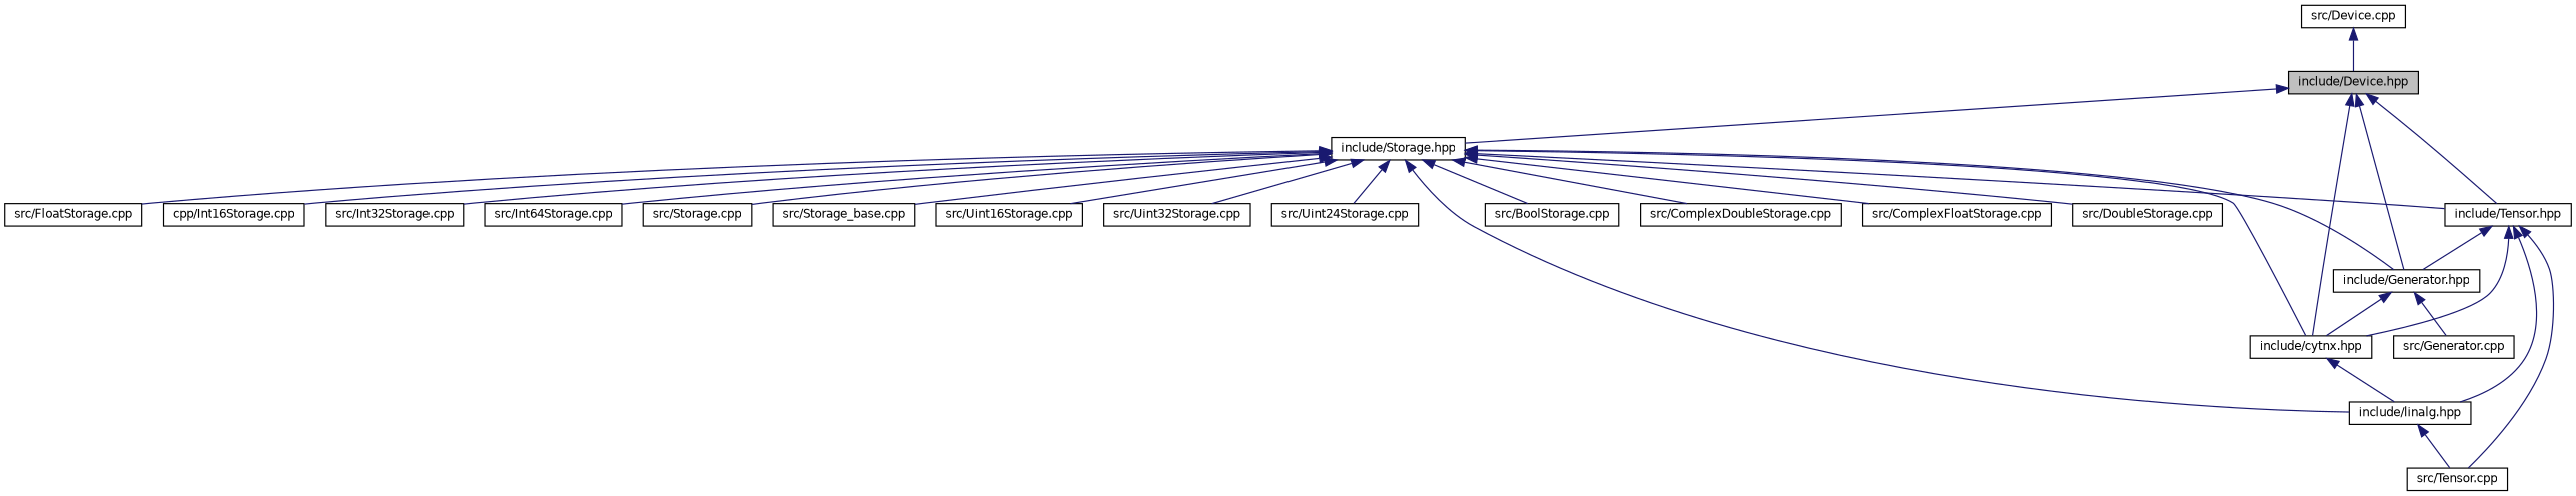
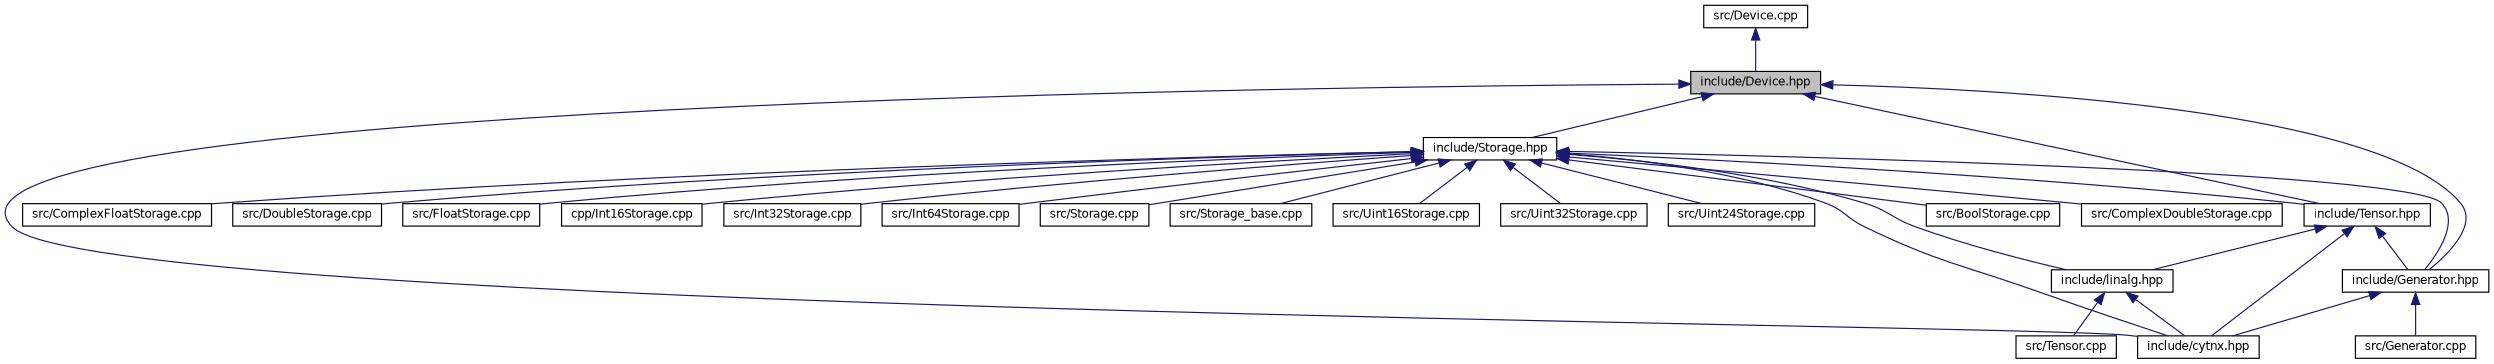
  digraph {
    node [color=black fillcolor=white fontname=Helvetica fontsize=10 shape=record style=filled]
    edge [color=midnightblue dir=back fontname=Helvetica fontsize=10 labelfontname=Helvetica labelfontsize=10 style=solid]
    n1 [fillcolor=grey75 fontcolor=black height=0.2 label="include/Device.hpp" width=0.4]
    n2 [height=0.2 label="include/cytnx.hpp" width=0.4]
    n3 [height=0.2 label="include/Storage.hpp" width=0.4]
    n4 [height=0.2 label="include/Tensor.hpp" width=0.4]
    n5 [height=0.2 label="include/Generator.hpp" width=0.4]
    n6 [height=0.2 label="include/linalg.hpp" width=0.4]
    n7 [height=0.2 label="src/BoolStorage.cpp" width=0.4]
    n8 [height=0.2 label="src/ComplexDoubleStorage.cpp" width=0.4]
    n9 [height=0.2 label="src/ComplexFloatStorage.cpp" width=0.4]
    n10 [height=0.2 label="src/DoubleStorage.cpp" width=0.4]
    n11 [height=0.2 label="src/FloatStorage.cpp" width=0.4]
    n12 [height=0.2 label="cpp/Int16Storage.cpp" width=0.4]
    n13 [height=0.2 label="src/Int32Storage.cpp" width=0.4]
    n14 [height=0.2 label="src/Int64Storage.cpp" width=0.4]
    n15 [height=0.2 label="src/Storage.cpp" width=0.4]
    n16 [height=0.2 label="src/Storage_base.cpp" width=0.4]
    n17 [height=0.2 label="src/Uint16Storage.cpp" width=0.4]
    n18 [height=0.2 label="src/Uint32Storage.cpp" width=0.4]
    n19 [height=0.2 label="src/Uint24Storage.cpp" width=0.4]
    n20 [height=0.2 label="src/Tensor.cpp" width=0.4]
    n21 [height=0.2 label="src/Generator.cpp" width=0.4]
    n22 [height=0.2 label="src/Device.cpp" width=0.4]
    n1 -> n2
    n1 -> n3
    n1 -> n4
    n1 -> n5
    n3 -> n2
    n3 -> n4
    n3 -> n5
    n3 -> n6
    n3 -> n7
    n3 -> n8
    n3 -> n9
    n3 -> n10
    n3 -> n11
    n3 -> n12
    n3 -> n13
    n3 -> n14
    n3 -> n15
    n3 -> n16
    n3 -> n17
    n3 -> n18
    n3 -> n19
    n4 -> n2
    n4 -> n5
    n4 -> n6
-   n4 -> n20
    n5 -> n2
    n5 -> n21
-   n2 -> n6
+   n6 -> n2
    n6 -> n20
    n22 -> n1
  }
